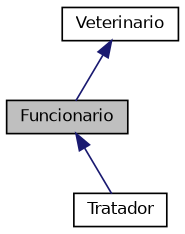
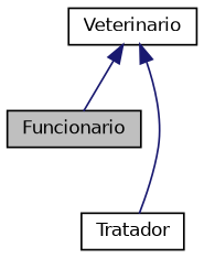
  digraph {
    fontname="DejaVu Sans"
    node [color=black fillcolor=white fontname="DejaVu Sans" fontsize=10 shape=record style=filled]
    edge [color=midnightblue dir=back fontname="DejaVu Sans" fontsize=10 labelfontname=Helvetica labelfontsize=10 style=solid]
    n1 [fillcolor=grey75 fontcolor=black height=0.2 label=Funcionario width=0.4]
    n2 [height=0.2 label=Tratador width=0.4]
    n3 [height=0.2 label=Veterinario width=0.4]
-   n1 -> n2
+   n3 -> n2
    n3 -> n1
  }
